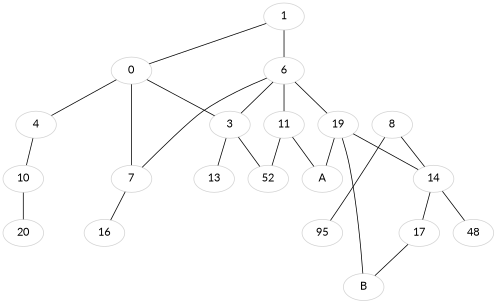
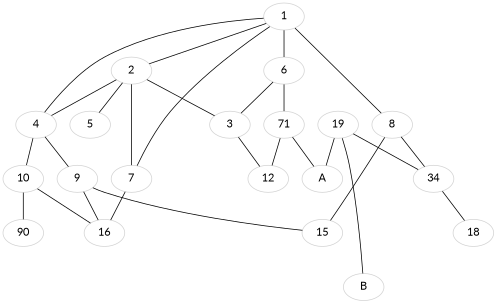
  strict graph {
    fontname=Lato
    node [color=lightgrey fontname=Lato]
    edge [fontname=Lato weight=1]
    1 [path="['B', '19', '6', '1']"]
-   2 [path="['B', '19', '6', '1', '2']" label=0]
+   2 [path="['B', '19', '6', '1', '2']"]
    4 [path="['B', '19', '6', '1', '4']"]
    6 [path="['B', '19', '6']"]
    7 [path="['B', '19', '6', '1', '7']"]
    8 [path="['B', '19', '14', '8']"]
    3 [path="['B', '19', '6', '3']"]
+   5 [path="['B', '19', '6', '1', '2', '5']"]
+   9 [path="['B', '19', '6', '1', '4', '9']"]
    10 [path="['B', '19', '6', '1', '4', '10']"]
-   11 [path="['B', 'A', '11']"]
+   11 [path="['B', 'A', '11']" label=71]
    19 [path="['B', '19']"]
    16 [path="['B', '19', '6', '1', '4', '9', '16']"]
-   14 [path="['B', '19', '14']"]
-   15 [path="['B', '19', '14', '8', '15']" label=95]
-   13 [path="['B', '19', '6', '3', '13']"]
-   12 [path="['B', 'A', '11', '12']" label=52]
-   20 [path="['B', '19', '6', '1', '4', '10', '20']"]
+   14 [path="['B', '19', '14']" label=34]
+   15 [path="['B', '19', '14', '8', '15']"]
+   12 [path="['B', 'A', '11', '12']"]
+   20 [path="['B', '19', '6', '1', '4', '10', '20']" label=90]
    A [path="['B', 'A']"]
    B [path="['B']"]
-   17 [path="['B', '17']"]
-   18 [path="['B', '19', '14', '18']" label=48]
+   18 [path="['B', '19', '14', '18']"]
    1 -- 2 [weight=13]
+   1 -- 4 [weight=10]
    1 -- 6 [weight=13]
-   6 -- 7 [weight=0]
+   1 -- 7 [weight=0]
+   1 -- 8 [weight=15]
    2 -- 4 [weight=7]
    2 -- 7 [weight=8]
    2 -- 3 [weight=9]
+   2 -- 5 [weight=12]
+   4 -- 9 [weight=20]
    4 -- 10 [weight=18]
    6 -- 3
    6 -- 11 [weight=13]
-   6 -- 19
    7 -- 16 [weight=16]
    8 -- 14
    8 -- 15 [weight=15]
-   3 -- 13
    3 -- 12 [weight=7]
+   9 -- 16
+   9 -- 15 [weight=6]
+   10 -- 16 [weight=15]
    10 -- 20 [weight=5]
    11 -- 12 [weight=17]
    11 -- A [weight=8]
    19 -- 14 [weight=5]
    19 -- A [weight=16]
    19 -- B [weight=16]
-   14 -- 17 [weight=11]
    14 -- 18 [weight=3]
-   17 -- B [weight=8]
  }
